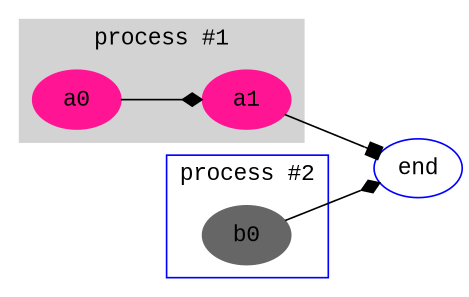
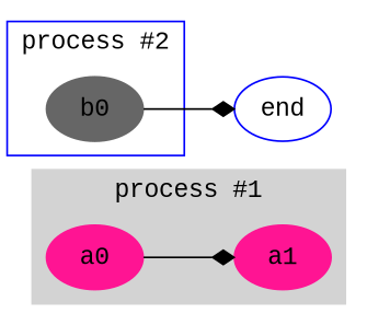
  digraph {
    fontname="Liberation Mono"
    rankdir=LR
    node [color=deeppink fontname="Liberation Mono" style=filled]
    edge [arrowhead=diamond fontname="Liberation Mono"]
    a0
    a1
    b0 [color=gray40]
    end [color=blue style=""]
    subgraph cluster_1 {
      color=lightgrey
      label="process #1"
      style=filled
      a0
      a1
    }
    subgraph cluster_2 {
      color=blue
      label="process #2"
      b0
    }
    a0 -> a1
-   a1 -> end [arrowhead=box]
    b0 -> end
  }
